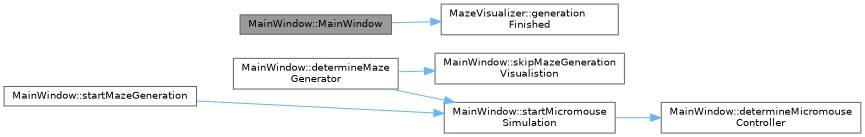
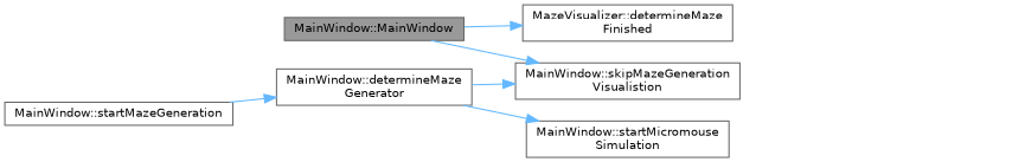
  digraph {
    rankdir=LR
    node [color=grey40 fillcolor=white fontname=Helvetica fontsize=10 shape=box style=filled]
    edge [color=steelblue1 fontname=Helvetica fontsize=10 labelfontname=Helvetica labelfontsize=10 style=solid]
    n1 [color=gray40 fillcolor=grey60 fontcolor=black height=0.2 label="MainWindow::MainWindow" width=0.4]
-   n2 [height=0.2 label="MazeVisualizer::generation\lFinished" width=0.4]
+   n2 [height=0.2 label="MazeVisualizer::determineMaze\lFinished" width=0.4]
    n3 [height=0.2 label="MainWindow::skipMazeGeneration\lVisualistion" width=0.4]
    n4 [height=0.2 label="MainWindow::startMazeGeneration" width=0.4]
    n5 [height=0.2 label="MainWindow::determineMaze\lGenerator" width=0.4]
    n6 [height=0.2 label="MainWindow::startMicromouse\lSimulation" width=0.4]
-   n7 [height=0.2 label="MainWindow::determineMicromouse\lController" width=0.4]
    n1 -> n2
-   n4 -> n6
+   n1 -> n3
+   n4 -> n5
    n5 -> n3
    n5 -> n6
-   n6 -> n7
  }
